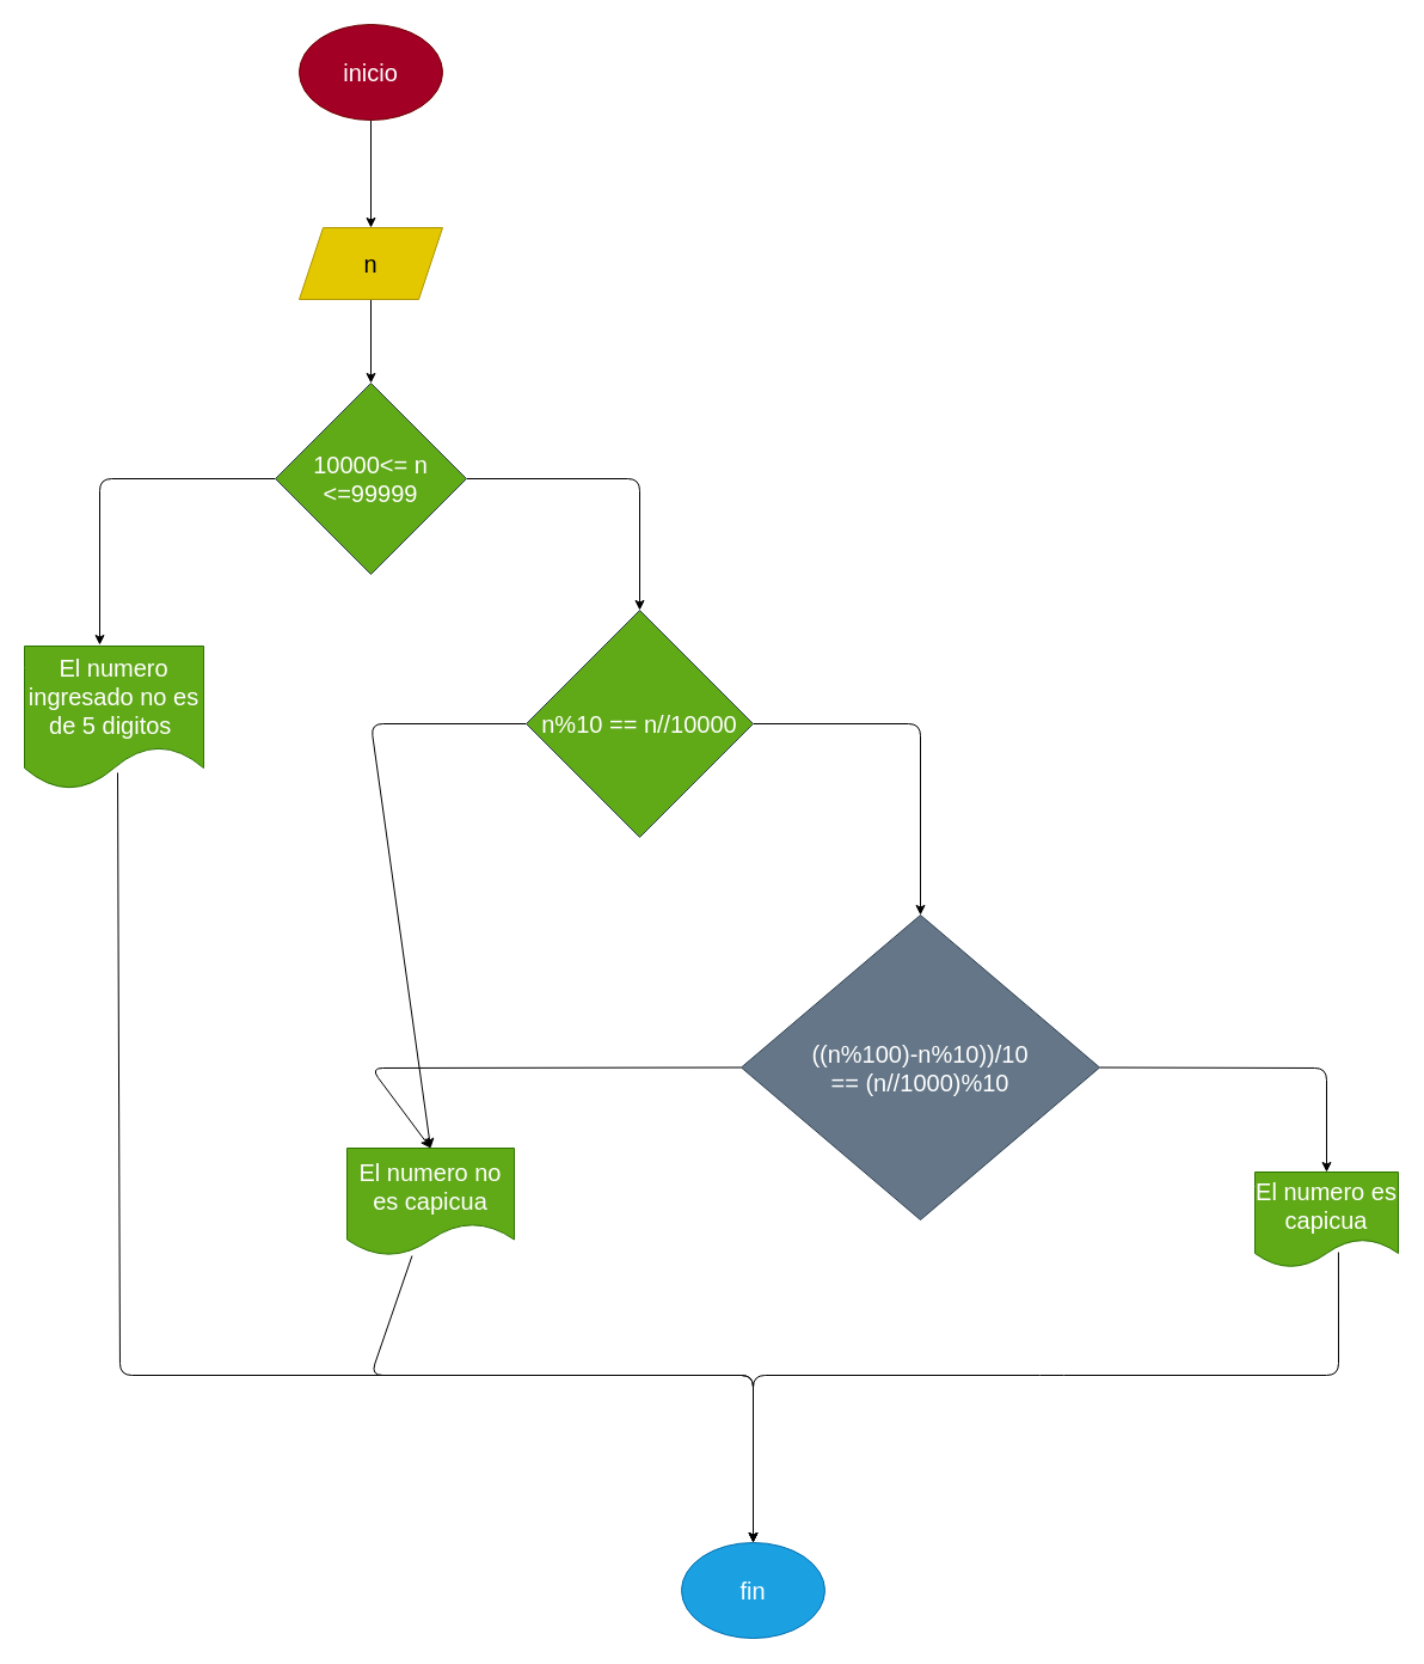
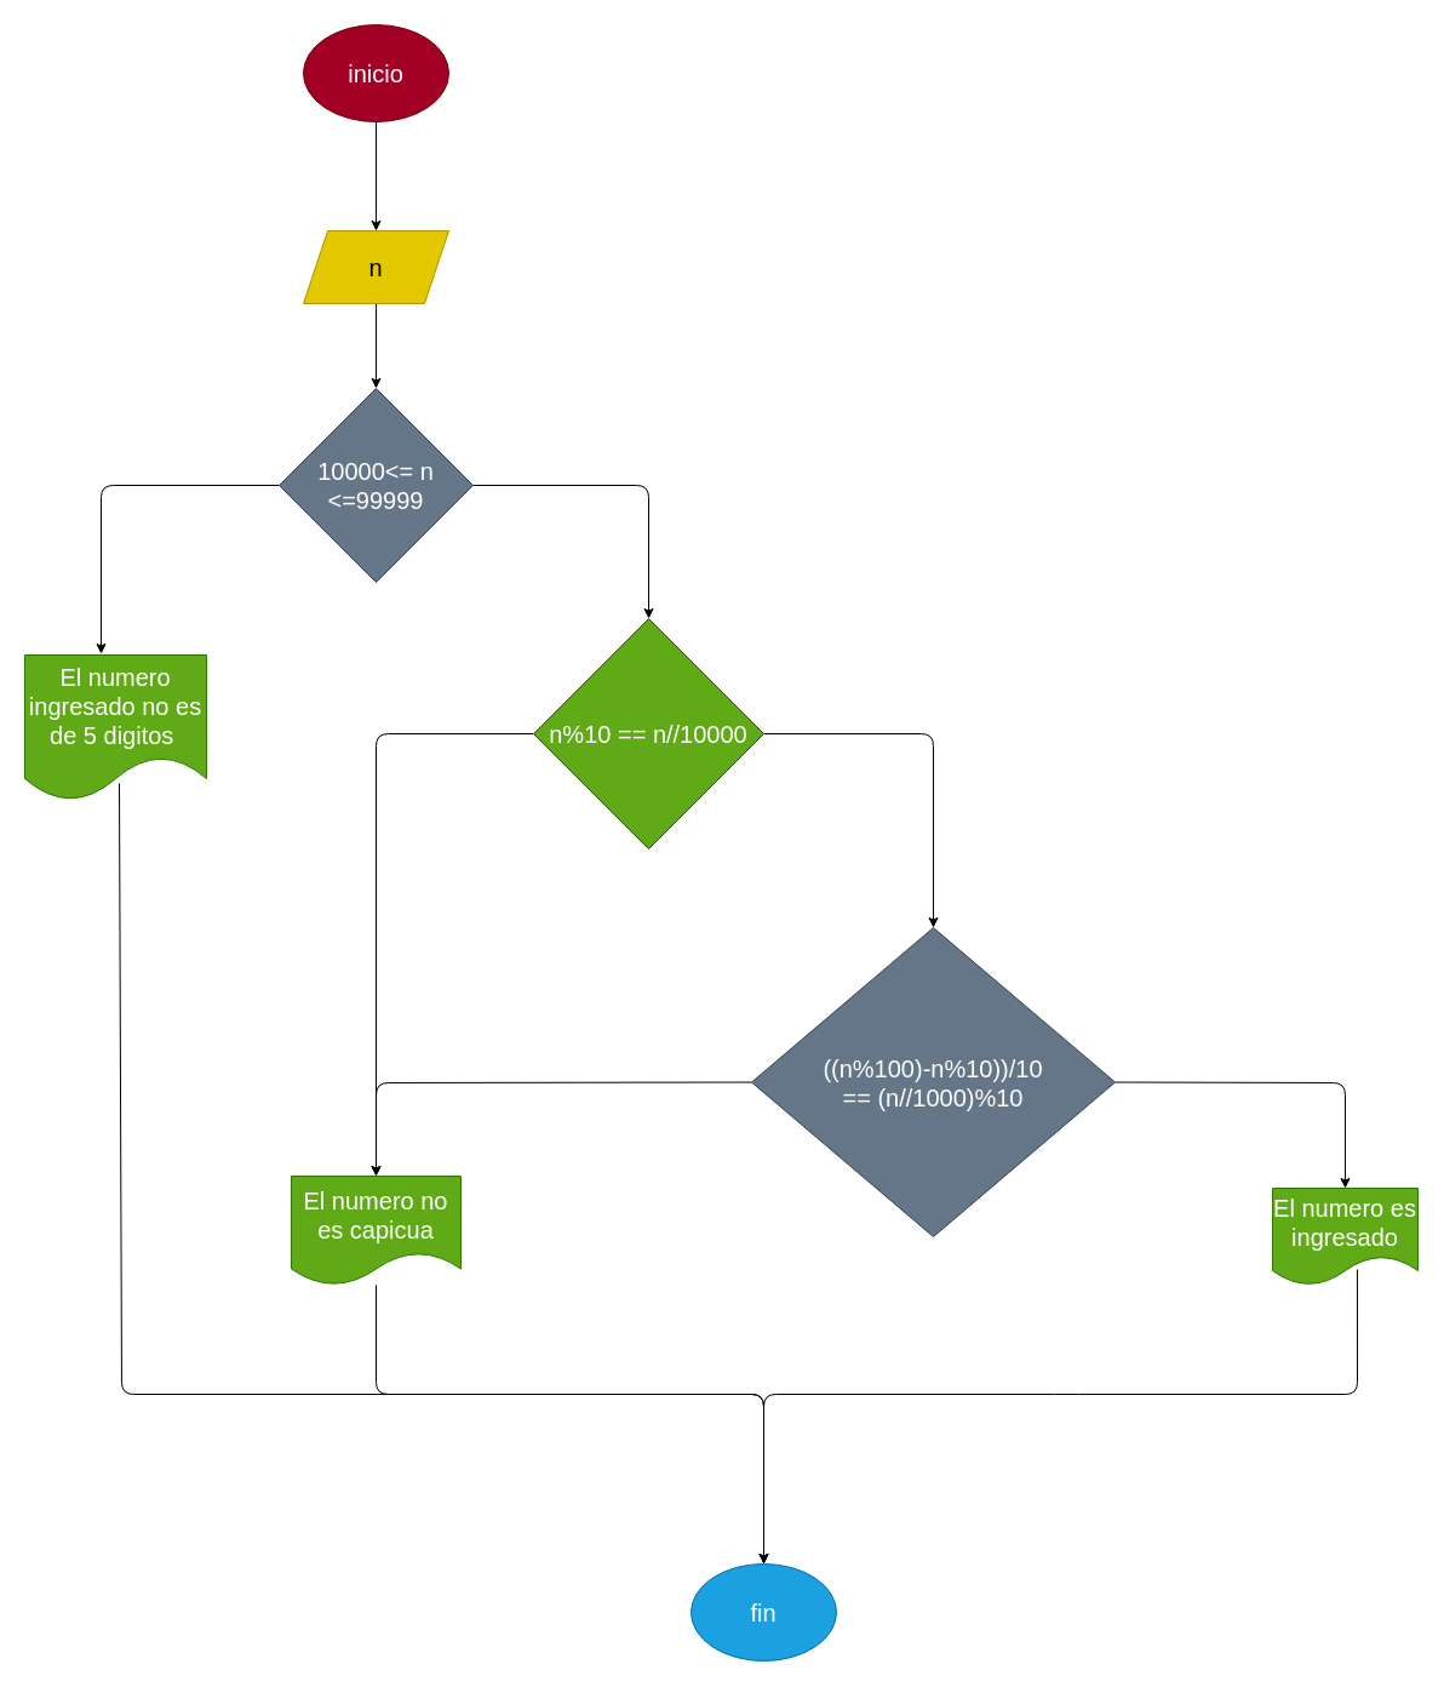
  <mxCell id="0" />
  <mxCell id="1" parent="0" />
  <mxCell id="2" value="" style="edgeStyle=none;html=1;fontSize=20;" edge="1" parent="1" source="3" target="5"><mxGeometry relative="1" as="geometry" /></mxCell>
  <mxCell id="3" value="inicio" style="ellipse;whiteSpace=wrap;html=1;fontSize=20;fillColor=#a20025;fontColor=#ffffff;strokeColor=#6F0000;" vertex="1" parent="1"><mxGeometry x="250" y="20" width="120" height="80" as="geometry" /></mxCell>
  <mxCell id="4" value="" style="edgeStyle=none;html=1;fontSize=20;entryX=0.5;entryY=0;entryDx=0;entryDy=0;" edge="1" parent="1" source="5" target="8"><mxGeometry relative="1" as="geometry" /></mxCell>
  <mxCell id="5" value="n" style="shape=parallelogram;perimeter=parallelogramPerimeter;whiteSpace=wrap;html=1;fixedSize=1;fontSize=20;fillColor=#e3c800;fontColor=#000000;strokeColor=#B09500;" vertex="1" parent="1"><mxGeometry x="250" y="190" width="120" height="60" as="geometry" /></mxCell>
  <mxCell id="6" value="" style="edgeStyle=none;html=1;fontSize=20;entryX=0.42;entryY=-0.008;entryDx=0;entryDy=0;entryPerimeter=0;exitX=0;exitY=0.5;exitDx=0;exitDy=0;" edge="1" parent="1" source="8" target="10"><mxGeometry relative="1" as="geometry"><Array as="points"><mxPoint x="83" y="400" /></Array></mxGeometry></mxCell>
  <mxCell id="7" value="" style="edgeStyle=none;html=1;fontSize=20;entryX=0.5;entryY=0;entryDx=0;entryDy=0;exitX=1;exitY=0.5;exitDx=0;exitDy=0;" edge="1" parent="1" source="8" target="13"><mxGeometry relative="1" as="geometry"><Array as="points"><mxPoint x="535" y="400" /></Array></mxGeometry></mxCell>
- <mxCell id="8" value="10000&amp;lt;= n &amp;lt;=99999" style="rhombus;whiteSpace=wrap;html=1;fontSize=20;fillColor=#60a917;fontColor=#ffffff;strokeColor=#314354;" vertex="1" parent="1"><mxGeometry x="230" y="320" width="160" height="160" as="geometry" /></mxCell>
+ <mxCell id="8" value="10000&amp;lt;= n &amp;lt;=99999" style="rhombus;whiteSpace=wrap;html=1;fontSize=20;fillColor=#647687;fontColor=#ffffff;strokeColor=#314354;" vertex="1" parent="1"><mxGeometry x="230" y="320" width="160" height="160" as="geometry" /></mxCell>
  <mxCell id="9" style="edgeStyle=none;html=1;entryX=0.5;entryY=0;entryDx=0;entryDy=0;fontSize=20;exitX=0.52;exitY=0.883;exitDx=0;exitDy=0;exitPerimeter=0;" edge="1" parent="1" source="10" target="21"><mxGeometry relative="1" as="geometry"><Array as="points"><mxPoint x="100" y="1150" /><mxPoint x="380" y="1150" /><mxPoint x="630" y="1150" /></Array></mxGeometry></mxCell>
  <mxCell id="10" value="El numero ingresado no es de 5 digitos&amp;nbsp;" style="shape=document;whiteSpace=wrap;html=1;boundedLbl=1;fontSize=20;fillColor=#60a917;fontColor=#ffffff;strokeColor=#2D7600;" vertex="1" parent="1"><mxGeometry x="20" y="540" width="150" height="120" as="geometry" /></mxCell>
  <mxCell id="11" value="" style="edgeStyle=none;html=1;fontSize=20;exitX=0;exitY=0.5;exitDx=0;exitDy=0;entryX=0.5;entryY=0;entryDx=0;entryDy=0;" edge="1" parent="1" source="13" target="15"><mxGeometry relative="1" as="geometry"><Array as="points"><mxPoint x="310" y="605" /></Array></mxGeometry></mxCell>
  <mxCell id="12" value="" style="edgeStyle=none;html=1;fontSize=20;exitX=1;exitY=0.5;exitDx=0;exitDy=0;entryX=0.5;entryY=0;entryDx=0;entryDy=0;" edge="1" parent="1" source="13" target="18"><mxGeometry relative="1" as="geometry"><Array as="points"><mxPoint x="770" y="605" /></Array></mxGeometry></mxCell>
  <mxCell id="13" value="n%10 == n//10000" style="rhombus;whiteSpace=wrap;html=1;fontSize=20;fillColor=#60a917;fontColor=#ffffff;strokeColor=#314354;" vertex="1" parent="1"><mxGeometry x="440" y="510" width="190" height="190" as="geometry" /></mxCell>
  <mxCell id="14" style="edgeStyle=none;html=1;entryX=0.5;entryY=0;entryDx=0;entryDy=0;fontSize=20;" edge="1" parent="1" source="15" target="21"><mxGeometry relative="1" as="geometry"><Array as="points"><mxPoint x="310" y="1150" /><mxPoint x="630" y="1150" /></Array></mxGeometry></mxCell>
- <mxCell id="15" value="El numero no es capicua" style="shape=document;whiteSpace=wrap;html=1;boundedLbl=1;fontSize=20;fillColor=#60a917;fontColor=#ffffff;strokeColor=#2D7600;" vertex="1" parent="1"><mxGeometry x="290" y="960" width="140" height="90" as="geometry" /></mxCell>
+ <mxCell id="15" value="El numero no es capicua" style="shape=document;whiteSpace=wrap;html=1;boundedLbl=1;fontSize=20;fillColor=#60a917;fontColor=#ffffff;strokeColor=#2D7600;" vertex="1" parent="1"><mxGeometry x="240" y="970" width="140" height="90" as="geometry" /></mxCell>
  <mxCell id="16" style="edgeStyle=none;html=1;fontSize=20;entryX=0.5;entryY=0;entryDx=0;entryDy=0;exitX=0;exitY=0.5;exitDx=0;exitDy=0;" edge="1" parent="1" source="18" target="15"><mxGeometry relative="1" as="geometry"><mxPoint x="300" y="892.5" as="targetPoint" /><Array as="points"><mxPoint x="310" y="893" /></Array></mxGeometry></mxCell>
  <mxCell id="17" value="" style="edgeStyle=none;html=1;fontSize=20;exitX=1;exitY=0.5;exitDx=0;exitDy=0;" edge="1" parent="1" source="18" target="20"><mxGeometry relative="1" as="geometry"><Array as="points"><mxPoint x="1110" y="893" /></Array></mxGeometry></mxCell>
  <mxCell id="18" value="((n%100)-n%10))/10 ==&amp;nbsp;(n//1000)%10" style="rhombus;whiteSpace=wrap;html=1;fontSize=20;fillColor=#647687;fontColor=#ffffff;strokeColor=#314354;" vertex="1" parent="1"><mxGeometry x="620" y="765" width="300" height="255" as="geometry" /></mxCell>
  <mxCell id="19" style="edgeStyle=none;html=1;entryX=0.5;entryY=0;entryDx=0;entryDy=0;fontSize=20;exitX=0.583;exitY=0.838;exitDx=0;exitDy=0;exitPerimeter=0;" edge="1" parent="1" source="20" target="21"><mxGeometry relative="1" as="geometry"><Array as="points"><mxPoint x="1120" y="1150" /><mxPoint x="880" y="1150" /><mxPoint x="630" y="1150" /></Array></mxGeometry></mxCell>
- <mxCell id="20" value="El numero es capicua" style="shape=document;whiteSpace=wrap;html=1;boundedLbl=1;fontSize=20;fillColor=#60a917;fontColor=#ffffff;strokeColor=#2D7600;" vertex="1" parent="1"><mxGeometry x="1050" y="980" width="120" height="80" as="geometry" /></mxCell>
+ <mxCell id="20" value="El numero es ingresado" style="shape=document;whiteSpace=wrap;html=1;boundedLbl=1;fontSize=20;fillColor=#60a917;fontColor=#ffffff;strokeColor=#2D7600;" vertex="1" parent="1"><mxGeometry x="1050" y="980" width="120" height="80" as="geometry" /></mxCell>
  <mxCell id="21" value="fin" style="ellipse;whiteSpace=wrap;html=1;fontSize=20;fillColor=#1ba1e2;fontColor=#ffffff;strokeColor=#006EAF;" vertex="1" parent="1"><mxGeometry x="570" y="1290" width="120" height="80" as="geometry" /></mxCell>
